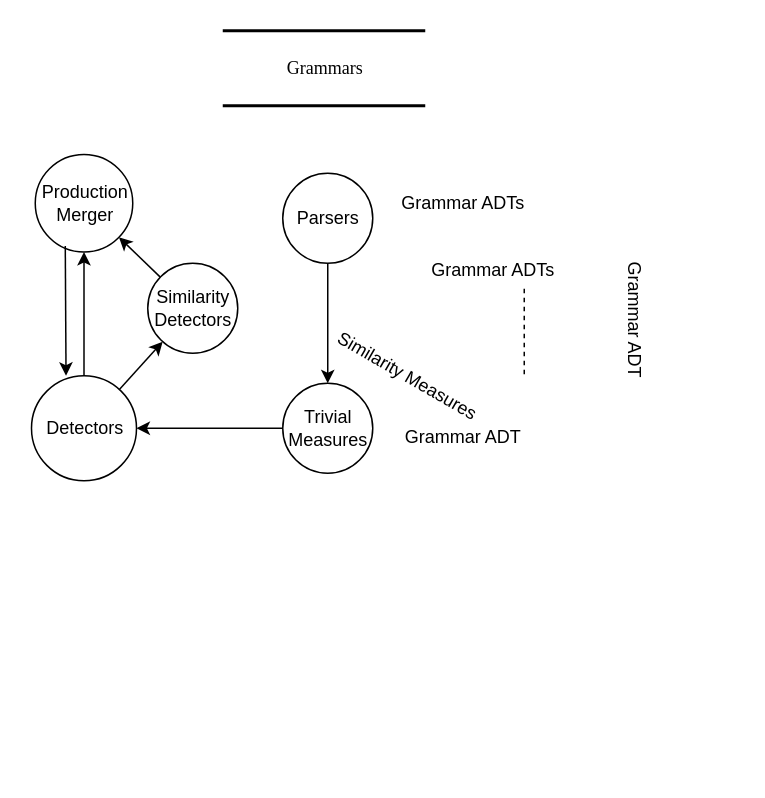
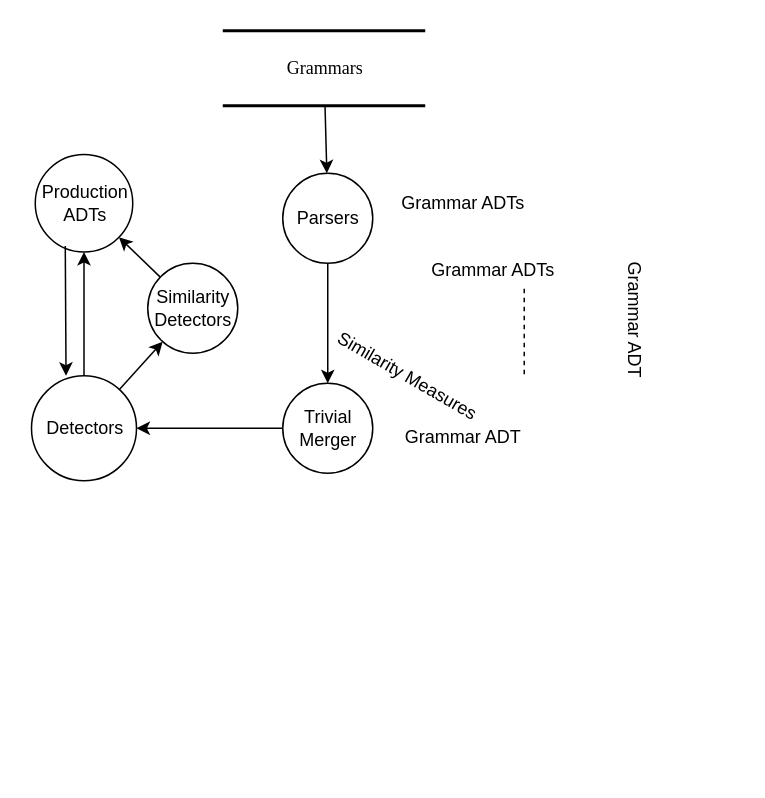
  <mxCell id="0" />
  <mxCell id="1" parent="0" />
  <mxCell id="2" value="" style="endArrow=none;html=1;strokeColor=#030303;entryX=0.71;entryY=1.15;entryDx=0;entryDy=0;entryPerimeter=0;endSize=0;startSize=0;rounded=1;dashed=1;" parent="1" edge="1"><mxGeometry width="50" height="50" relative="1" as="geometry"><mxPoint x="349" y="249" as="sourcePoint" /><mxPoint x="349" y="192" as="targetPoint" /><Array as="points" /></mxGeometry></mxCell>
  <mxCell id="3" value="Grammars" style="html=1;rounded=0;shadow=0;comic=0;labelBackgroundColor=none;strokeColor=#000000;strokeWidth=2;fillColor=#FFFFFF;fontFamily=Verdana;fontSize=12;fontColor=#000000;align=center;shape=mxgraph.ios7ui.horLines;" parent="1" vertex="1"><mxGeometry x="148" y="20" width="135" height="50" as="geometry" /></mxCell>
  <mxCell id="4" style="edgeStyle=orthogonalEdgeStyle;html=1;labelBackgroundColor=none;startFill=0;startSize=8;endFill=1;endSize=8;fontFamily=Verdana;fontSize=12;" parent="1" edge="1"><mxGeometry relative="1" as="geometry"><mxPoint x="88" y="124" as="sourcePoint" /></mxGeometry></mxCell>
  <mxCell id="5" style="edgeStyle=orthogonalEdgeStyle;html=1;labelBackgroundColor=none;startFill=0;startSize=8;endFill=1;endSize=8;fontFamily=Verdana;fontSize=12;" parent="1" edge="1"><mxGeometry relative="1" as="geometry"><mxPoint x="488" y="510" as="sourcePoint" /></mxGeometry></mxCell>
  <mxCell id="6" style="edgeStyle=orthogonalEdgeStyle;html=1;labelBackgroundColor=none;startFill=0;startSize=8;endFill=1;endSize=8;fontFamily=Verdana;fontSize=12;" parent="1" edge="1"><mxGeometry relative="1" as="geometry"><mxPoint x="488" y="144" as="sourcePoint" /></mxGeometry></mxCell>
  <mxCell id="7" style="edgeStyle=orthogonalEdgeStyle;html=1;entryX=0;entryY=0.5;labelBackgroundColor=none;startFill=0;startSize=8;endFill=1;endSize=8;fontFamily=Verdana;fontSize=12;exitX=1;exitY=0.5;" parent="1" edge="1"><mxGeometry relative="1" as="geometry"><Array as="points" /><mxPoint x="168" y="79" as="sourcePoint" /></mxGeometry></mxCell>
  <mxCell id="8" style="edgeStyle=orthogonalEdgeStyle;html=1;exitX=0;exitY=0.5;entryX=1;entryY=0.5;labelBackgroundColor=none;startFill=0;startSize=8;endFill=1;endSize=8;fontFamily=Verdana;fontSize=12;" parent="1" edge="1"><mxGeometry relative="1" as="geometry"><mxPoint x="168" y="53" as="targetPoint" /></mxGeometry></mxCell>
  <mxCell id="9" style="edgeStyle=orthogonalEdgeStyle;html=1;exitX=1;exitY=0.5;entryX=0;entryY=0.5;labelBackgroundColor=none;startFill=0;startSize=8;endFill=1;endSize=8;fontFamily=Verdana;fontSize=12;" parent="1" edge="1"><mxGeometry relative="1" as="geometry"><mxPoint x="168" y="105" as="sourcePoint" /></mxGeometry></mxCell>
  <mxCell id="10" style="edgeStyle=orthogonalEdgeStyle;rounded=0;orthogonalLoop=1;jettySize=auto;html=1;exitX=0.5;exitY=1;exitDx=0;exitDy=0;" parent="1" source="11" target="13" edge="1"><mxGeometry relative="1" as="geometry" /></mxCell>
  <mxCell id="11" value="Parsers" style="shape=ellipse;html=1;dashed=0;whitespace=wrap;aspect=fixed;perimeter=ellipsePerimeter;" parent="1" vertex="1"><mxGeometry x="188" y="115" width="60" height="60" as="geometry" /></mxCell>
  <mxCell id="12" style="edgeStyle=orthogonalEdgeStyle;rounded=0;orthogonalLoop=1;jettySize=auto;html=1;exitX=0;exitY=0.5;exitDx=0;exitDy=0;entryX=1;entryY=0.5;entryDx=0;entryDy=0;" parent="1" source="13" target="15" edge="1"><mxGeometry relative="1" as="geometry" /></mxCell>
- <mxCell id="13" value="Trivial&lt;br&gt;Measures" style="shape=ellipse;html=1;dashed=0;whitespace=wrap;aspect=fixed;perimeter=ellipsePerimeter;" parent="1" vertex="1"><mxGeometry x="188" y="255" width="60" height="60" as="geometry" /></mxCell>
+ <mxCell id="13" value="Trivial&lt;br&gt;Merger" style="shape=ellipse;html=1;dashed=0;whitespace=wrap;aspect=fixed;perimeter=ellipsePerimeter;" parent="1" vertex="1"><mxGeometry x="188" y="255" width="60" height="60" as="geometry" /></mxCell>
  <mxCell id="14" style="edgeStyle=orthogonalEdgeStyle;rounded=0;orthogonalLoop=1;jettySize=auto;html=1;exitX=0.5;exitY=0;exitDx=0;exitDy=0;" parent="1" source="15" target="17" edge="1"><mxGeometry relative="1" as="geometry" /></mxCell>
  <mxCell id="15" value="Detectors" style="shape=ellipse;html=1;dashed=0;whitespace=wrap;aspect=fixed;perimeter=ellipsePerimeter;" parent="1" vertex="1"><mxGeometry x="20.5" y="250" width="70" height="70" as="geometry" /></mxCell>
  <mxCell id="16" value="Similarity&lt;br&gt;Detectors" style="shape=ellipse;html=1;dashed=0;whitespace=wrap;aspect=fixed;perimeter=ellipsePerimeter;" parent="1" vertex="1"><mxGeometry x="98" y="175" width="60" height="60" as="geometry" /></mxCell>
- <mxCell id="17" value="Production&lt;br&gt;Merger" style="shape=ellipse;html=1;dashed=0;whitespace=wrap;aspect=fixed;perimeter=ellipsePerimeter;" parent="1" vertex="1"><mxGeometry x="23" y="102.5" width="65" height="65" as="geometry" /></mxCell>
+ <mxCell id="17" value="Production&lt;br&gt;ADTs" style="shape=ellipse;html=1;dashed=0;whitespace=wrap;aspect=fixed;perimeter=ellipsePerimeter;" parent="1" vertex="1"><mxGeometry x="23" y="102.5" width="65" height="65" as="geometry" /></mxCell>
+ <mxCell id="18" value="" style="endArrow=classic;html=1;" parent="1" source="3" target="11" edge="1"><mxGeometry width="50" height="50" relative="1" as="geometry"><mxPoint x="118" y="170" as="sourcePoint" /><mxPoint x="8" y="340" as="targetPoint" /></mxGeometry></mxCell>
  <mxCell id="19" value="" style="endArrow=classic;html=1;" parent="1" source="15" target="16" edge="1"><mxGeometry width="50" height="50" relative="1" as="geometry"><mxPoint x="288" y="290" as="sourcePoint" /><mxPoint x="8" y="340" as="targetPoint" /></mxGeometry></mxCell>
  <mxCell id="20" value="" style="endArrow=classic;html=1;" parent="1" source="16" target="17" edge="1"><mxGeometry width="50" height="50" relative="1" as="geometry"><mxPoint x="-42" y="390" as="sourcePoint" /><mxPoint x="8" y="340" as="targetPoint" /></mxGeometry></mxCell>
  <mxCell id="21" value="" style="endArrow=classic;html=1;entryX=0.329;entryY=0;entryDx=0;entryDy=0;entryPerimeter=0;exitX=0.308;exitY=0.938;exitDx=0;exitDy=0;exitPerimeter=0;" parent="1" target="15" edge="1" source="17"><mxGeometry width="50" height="50" relative="1" as="geometry"><mxPoint x="245" y="300" as="sourcePoint" /><mxPoint x="361.47" y="299.98" as="targetPoint" /></mxGeometry></mxCell>
  <mxCell id="22" value="Grammar ADTs" style="text;html=1;resizable=0;autosize=1;align=center;verticalAlign=middle;points=[];fillColor=none;strokeColor=none;rounded=0;" parent="1" vertex="1"><mxGeometry x="258" y="125" width="100" height="20" as="geometry" /></mxCell>
  <mxCell id="23" value="Similarity Measures" style="text;html=1;resizable=0;autosize=1;align=center;verticalAlign=middle;points=[];fillColor=none;strokeColor=none;rounded=0;rotation=30;" parent="1" vertex="1"><mxGeometry x="210.5" y="240" width="120" height="20" as="geometry" /></mxCell>
  <mxCell id="24" value="Grammar ADT" style="text;html=1;resizable=0;autosize=1;align=center;verticalAlign=middle;points=[];fillColor=none;strokeColor=none;rounded=0;rotation=90;" parent="1" vertex="1"><mxGeometry x="378" y="202.5" width="90" height="20" as="geometry" /></mxCell>
  <mxCell id="25" value="Grammar ADT" style="text;html=1;resizable=0;autosize=1;align=center;verticalAlign=middle;points=[];fillColor=none;strokeColor=none;rounded=0;rotation=0;" parent="1" vertex="1"><mxGeometry x="263" y="281" width="90" height="20" as="geometry" /></mxCell>
  <mxCell id="26" value="Grammar ADTs" style="text;html=1;resizable=0;autosize=1;align=center;verticalAlign=middle;points=[];fillColor=none;strokeColor=none;rounded=0;" parent="1" vertex="1"><mxGeometry x="278" y="170" width="100" height="20" as="geometry" /></mxCell>
